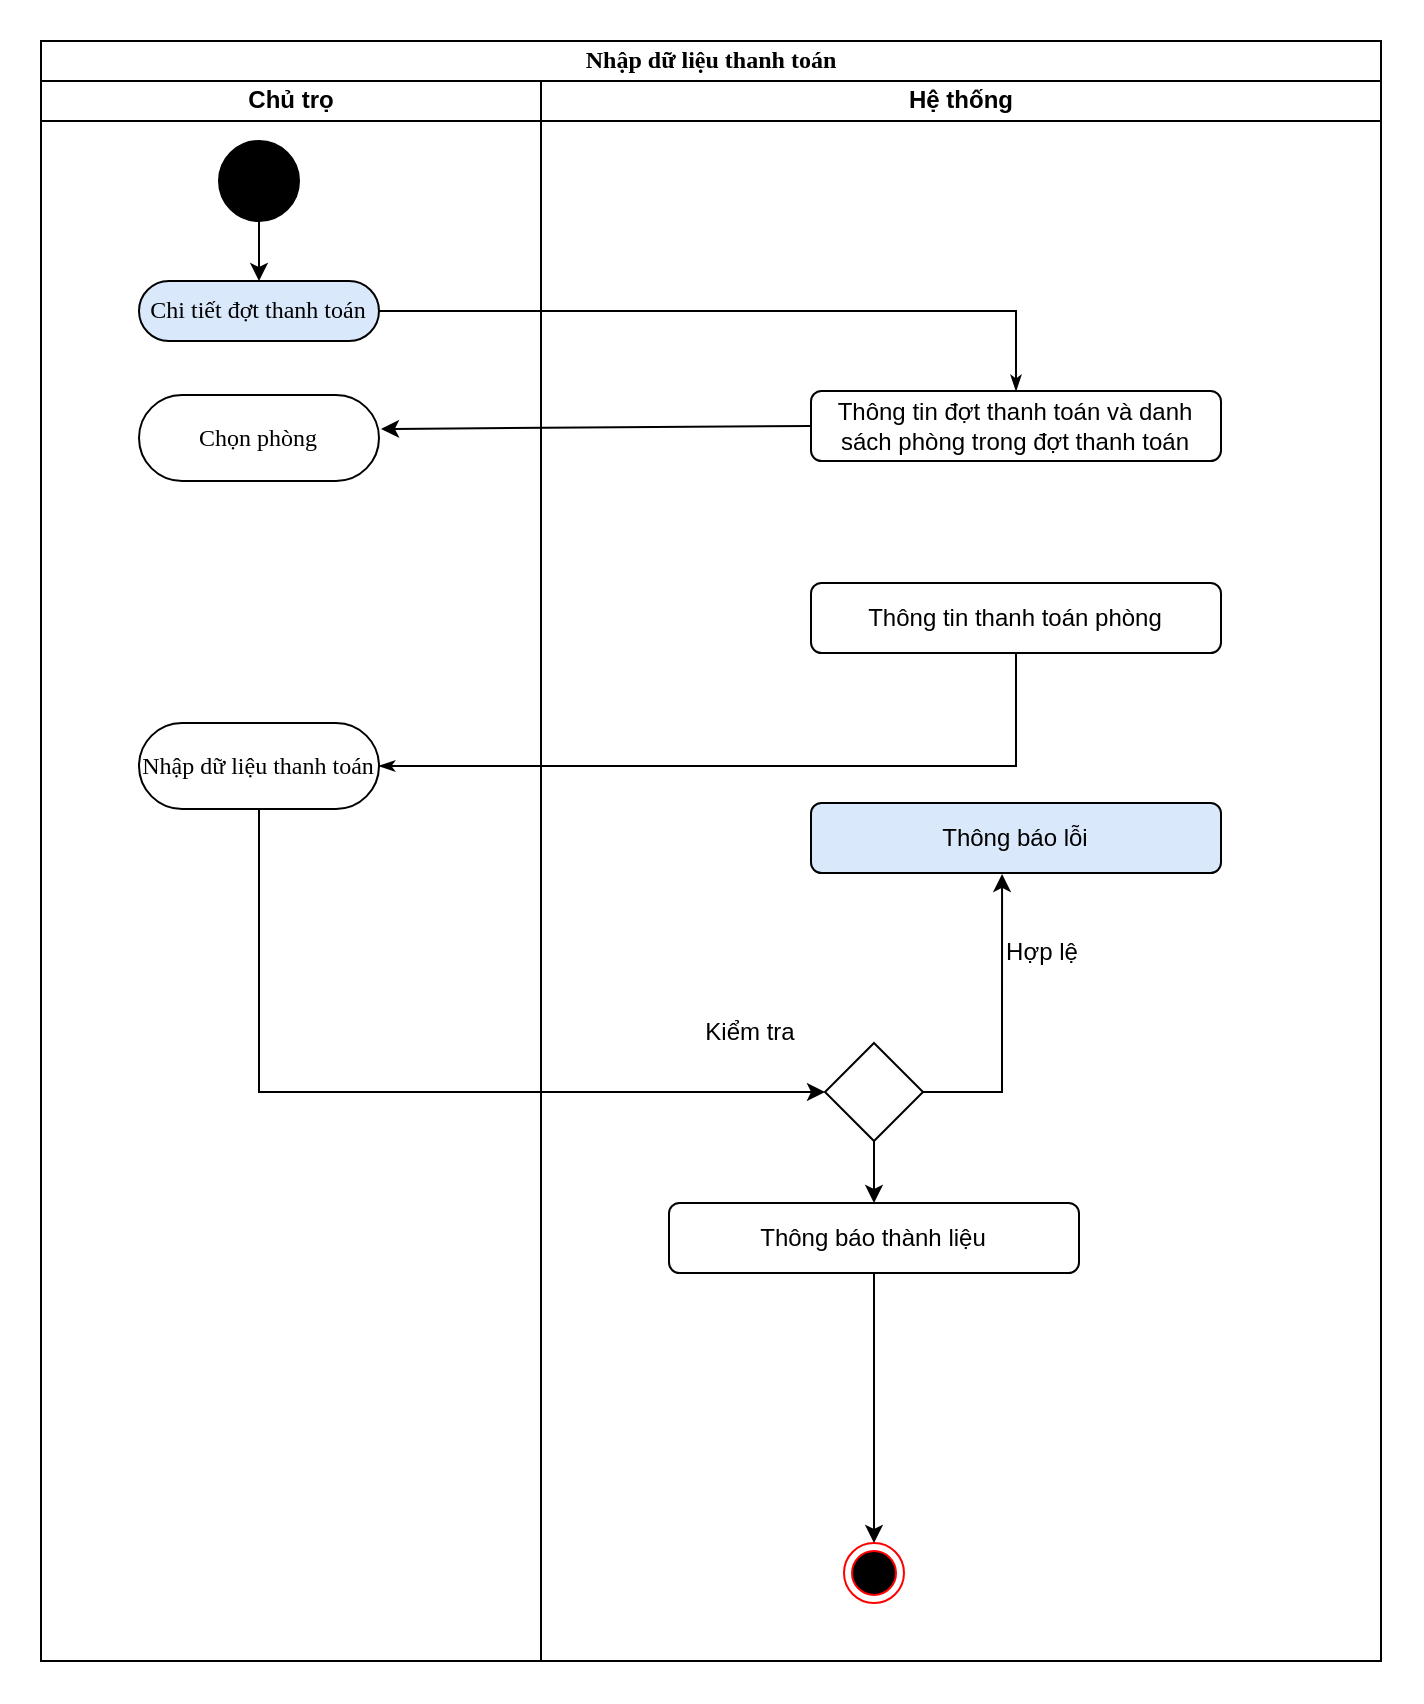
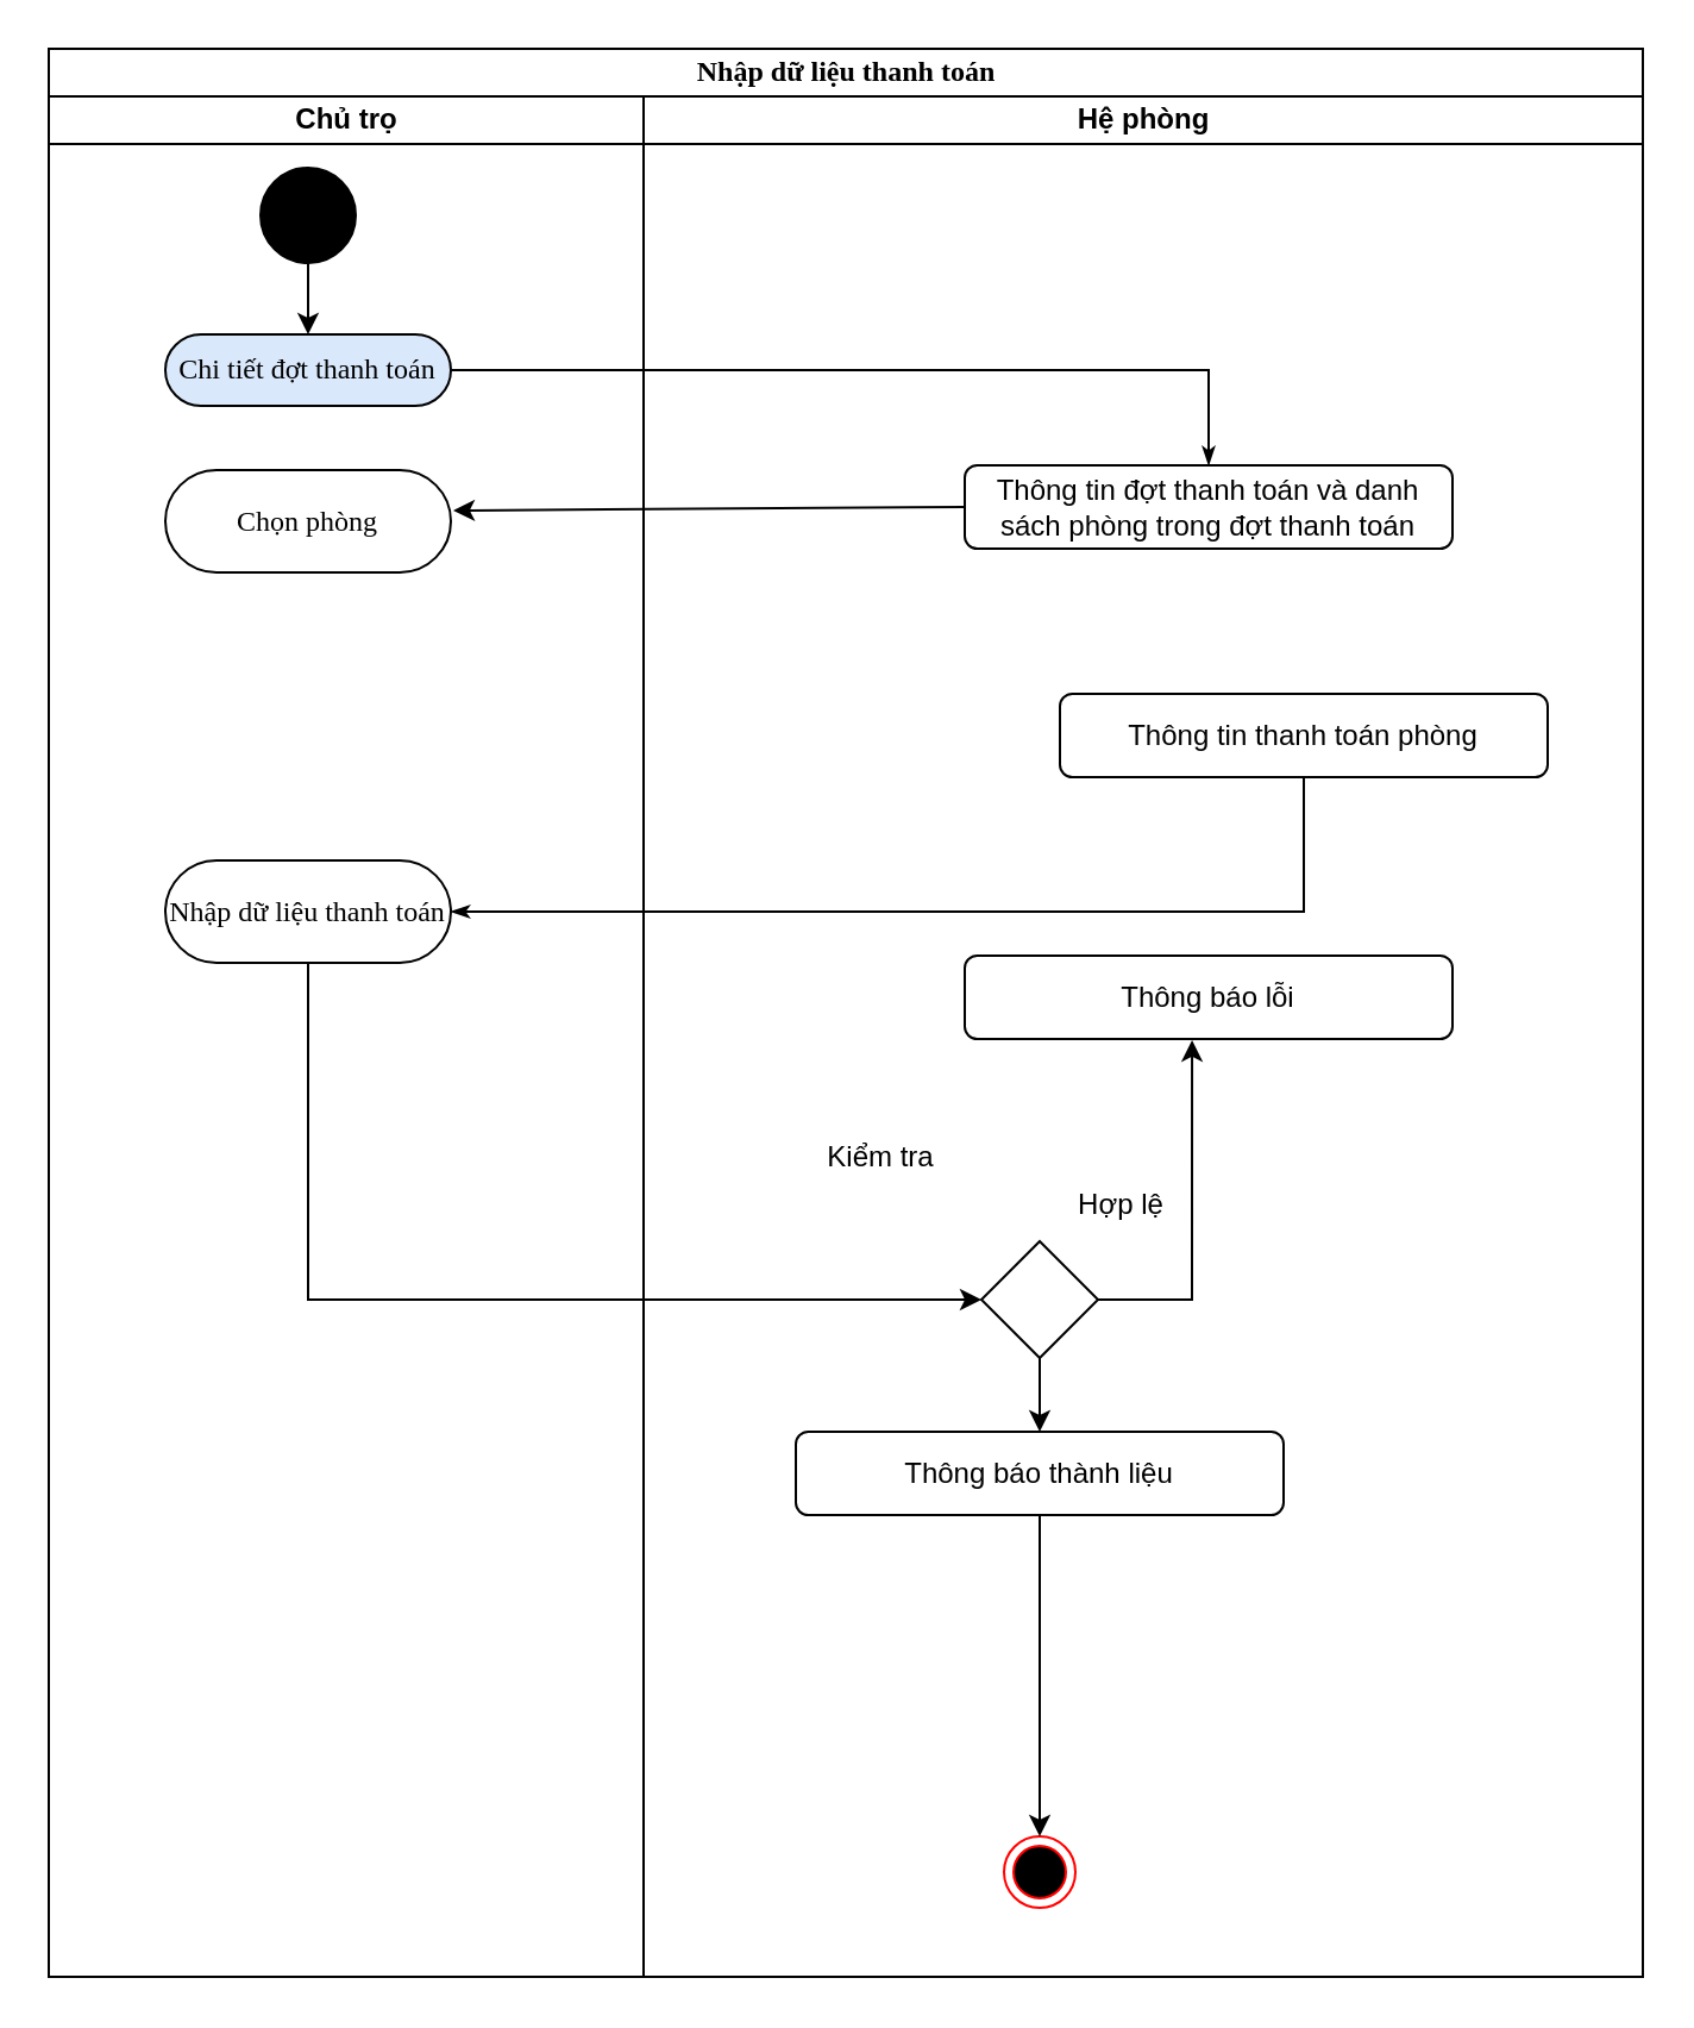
  <mxCell id="0" />
  <mxCell id="1" parent="0" />
  <mxCell id="2" value="Nhập dữ liệu thanh toán" style="swimlane;html=1;childLayout=stackLayout;startSize=20;rounded=0;shadow=0;comic=0;labelBackgroundColor=none;strokeWidth=1;fontFamily=Verdana;fontSize=12;align=center;" parent="1" vertex="1"><mxGeometry x="20" y="20" width="670" height="810" as="geometry" /></mxCell>
  <mxCell id="3" value="Chủ trọ" style="swimlane;html=1;startSize=20;" parent="2" vertex="1"><mxGeometry y="20" width="250" height="790" as="geometry" /></mxCell>
  <mxCell id="4" value="" style="ellipse;whiteSpace=wrap;html=1;rounded=0;shadow=0;comic=0;labelBackgroundColor=none;strokeWidth=1;fillColor=#000000;fontFamily=Verdana;fontSize=12;align=center;" parent="3" vertex="1"><mxGeometry x="89" y="30" width="40" height="40" as="geometry" /></mxCell>
  <mxCell id="5" value="Chi tiết đợt thanh toán" style="rounded=1;whiteSpace=wrap;html=1;shadow=0;comic=0;labelBackgroundColor=none;strokeWidth=1;fontFamily=Verdana;fontSize=12;align=center;arcSize=50;fillColor=#dae8fc;" parent="3" vertex="1"><mxGeometry x="49" y="100" width="120" height="30" as="geometry" /></mxCell>
  <mxCell id="6" value="Chọn phòng" style="rounded=1;whiteSpace=wrap;html=1;shadow=0;comic=0;labelBackgroundColor=none;strokeWidth=1;fontFamily=Verdana;fontSize=12;align=center;arcSize=50;" parent="3" vertex="1"><mxGeometry x="49" y="157" width="120" height="43" as="geometry" /></mxCell>
  <mxCell id="7" value="" style="endArrow=classic;html=1;rounded=0;exitX=0.5;exitY=1;exitDx=0;exitDy=0;entryX=0.5;entryY=0;entryDx=0;entryDy=0;" parent="3" source="4" target="5" edge="1"><mxGeometry width="50" height="50" relative="1" as="geometry"><mxPoint x="160" y="111" as="sourcePoint" /><mxPoint x="210" y="61" as="targetPoint" /></mxGeometry></mxCell>
  <mxCell id="8" value="Nhập dữ liệu thanh toán" style="rounded=1;whiteSpace=wrap;html=1;shadow=0;comic=0;labelBackgroundColor=none;strokeWidth=1;fontFamily=Verdana;fontSize=12;align=center;arcSize=50;" vertex="1" parent="3"><mxGeometry x="49" y="321" width="120" height="43" as="geometry" /></mxCell>
  <mxCell id="9" style="rounded=0;html=1;labelBackgroundColor=none;startArrow=none;startFill=0;startSize=5;endArrow=classicThin;endFill=1;endSize=5;jettySize=auto;orthogonalLoop=1;strokeWidth=1;fontFamily=Verdana;fontSize=12;edgeStyle=orthogonalEdgeStyle;entryX=0.5;entryY=0;entryDx=0;entryDy=0;" parent="2" source="5" target="13" edge="1"><mxGeometry relative="1" as="geometry"><mxPoint x="500" y="190" as="targetPoint" /></mxGeometry></mxCell>
  <mxCell id="10" style="rounded=0;html=1;labelBackgroundColor=none;startArrow=none;startFill=0;startSize=5;endArrow=classicThin;endFill=1;endSize=5;jettySize=auto;orthogonalLoop=1;strokeWidth=1;fontFamily=Verdana;fontSize=12;edgeStyle=orthogonalEdgeStyle;exitX=0.5;exitY=1;exitDx=0;exitDy=0;entryX=1;entryY=0.5;entryDx=0;entryDy=0;" edge="1" parent="2" source="17" target="8"><mxGeometry relative="1" as="geometry"><mxPoint x="160" y="391" as="targetPoint" /><mxPoint x="179" y="145" as="sourcePoint" /></mxGeometry></mxCell>
  <mxCell id="11" value="" style="endArrow=classic;html=1;rounded=0;exitX=0.5;exitY=1;exitDx=0;exitDy=0;entryX=0;entryY=0.5;entryDx=0;entryDy=0;edgeStyle=orthogonalEdgeStyle;" edge="1" parent="2" source="8" target="15"><mxGeometry width="50" height="50" relative="1" as="geometry"><mxPoint x="119" y="230" as="sourcePoint" /><mxPoint x="395" y="299" as="targetPoint" /></mxGeometry></mxCell>
- <mxCell id="12" value="Hệ thống" style="swimlane;html=1;startSize=20;" parent="2" vertex="1"><mxGeometry x="250" y="20" width="420" height="790" as="geometry" /></mxCell>
+ <mxCell id="12" value="Hệ phòng" style="swimlane;html=1;startSize=20;" parent="2" vertex="1"><mxGeometry x="250" y="20" width="420" height="790" as="geometry" /></mxCell>
  <mxCell id="13" value="Thông tin đợt thanh toán và danh sách phòng trong đợt thanh toán" style="rounded=1;whiteSpace=wrap;html=1;" parent="12" vertex="1"><mxGeometry x="135" y="155" width="205" height="35" as="geometry" /></mxCell>
  <mxCell id="14" value="" style="ellipse;html=1;shape=endState;fillColor=#000000;strokeColor=#ff0000;" parent="12" vertex="1"><mxGeometry x="151.5" y="731" width="30" height="30" as="geometry" /></mxCell>
  <mxCell id="15" value="" style="rhombus;whiteSpace=wrap;html=1;" parent="12" vertex="1"><mxGeometry x="142" y="481" width="49" height="49" as="geometry" /></mxCell>
- <mxCell id="16" value="Kiểm tra" style="text;html=1;align=center;verticalAlign=middle;whiteSpace=wrap;rounded=0;" parent="12" vertex="1"><mxGeometry x="75" y="461" width="60" height="30" as="geometry" /></mxCell>
- <mxCell id="17" value="Thông tin thanh toán phòng" style="rounded=1;whiteSpace=wrap;html=1;" parent="12" vertex="1"><mxGeometry x="135" y="251" width="205" height="35" as="geometry" /></mxCell>
- <mxCell id="18" value="Hợp lệ" style="text;html=1;align=center;verticalAlign=middle;whiteSpace=wrap;rounded=0;" parent="12" vertex="1"><mxGeometry x="221" y="421" width="60" height="30" as="geometry" /></mxCell>
+ <mxCell id="16" value="Kiểm tra" style="text;html=1;align=center;verticalAlign=middle;whiteSpace=wrap;rounded=0;" parent="12" vertex="1"><mxGeometry x="70" y="431" width="60" height="30" as="geometry" /></mxCell>
+ <mxCell id="17" value="Thông tin thanh toán phòng" style="rounded=1;whiteSpace=wrap;html=1;" parent="12" vertex="1"><mxGeometry x="175" y="251" width="205" height="35" as="geometry" /></mxCell>
+ <mxCell id="18" value="Hợp lệ" style="text;html=1;align=center;verticalAlign=middle;whiteSpace=wrap;rounded=0;" parent="12" vertex="1"><mxGeometry x="171" y="451" width="60" height="30" as="geometry" /></mxCell>
  <mxCell id="19" value="Thông báo thành liệu" style="rounded=1;whiteSpace=wrap;html=1;" parent="12" vertex="1"><mxGeometry x="64" y="561" width="205" height="35" as="geometry" /></mxCell>
  <mxCell id="20" value="" style="endArrow=classic;html=1;rounded=0;exitX=0.5;exitY=1;exitDx=0;exitDy=0;entryX=0.5;entryY=0;entryDx=0;entryDy=0;" parent="12" source="15" target="19" edge="1"><mxGeometry width="50" height="50" relative="1" as="geometry"><mxPoint x="248" y="261" as="sourcePoint" /><mxPoint x="166" y="561" as="targetPoint" /></mxGeometry></mxCell>
  <mxCell id="21" value="" style="endArrow=classic;html=1;rounded=0;exitX=0.5;exitY=1;exitDx=0;exitDy=0;entryX=0.5;entryY=0;entryDx=0;entryDy=0;" parent="12" source="19" target="14" edge="1"><mxGeometry width="50" height="50" relative="1" as="geometry"><mxPoint x="215.5" y="866" as="sourcePoint" /><mxPoint x="216" y="921" as="targetPoint" /></mxGeometry></mxCell>
- <mxCell id="22" value="Thông báo lỗi" style="rounded=1;whiteSpace=wrap;html=1;fillColor=#dae8fc;" vertex="1" parent="12"><mxGeometry x="135" y="361" width="205" height="35" as="geometry" /></mxCell>
+ <mxCell id="22" value="Thông báo lỗi" style="rounded=1;whiteSpace=wrap;html=1;" vertex="1" parent="12"><mxGeometry x="135" y="361" width="205" height="35" as="geometry" /></mxCell>
  <mxCell id="23" value="" style="endArrow=classic;html=1;rounded=0;exitX=1;exitY=0.5;exitDx=0;exitDy=0;entryX=0.466;entryY=1.013;entryDx=0;entryDy=0;edgeStyle=orthogonalEdgeStyle;entryPerimeter=0;" edge="1" parent="12" source="15" target="22"><mxGeometry width="50" height="50" relative="1" as="geometry"><mxPoint x="-131" y="374" as="sourcePoint" /><mxPoint x="151" y="422" as="targetPoint" /></mxGeometry></mxCell>
  <mxCell id="24" value="" style="endArrow=classic;html=1;rounded=0;exitX=0;exitY=0.5;exitDx=0;exitDy=0;" parent="1" source="13" edge="1"><mxGeometry width="50" height="50" relative="1" as="geometry"><mxPoint x="310" y="311" as="sourcePoint" /><mxPoint x="190" y="214" as="targetPoint" /></mxGeometry></mxCell>
